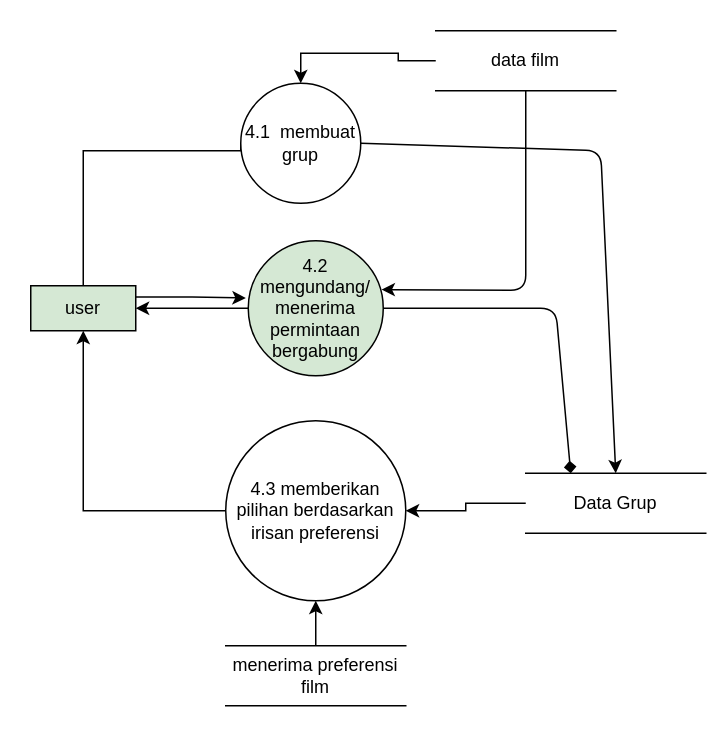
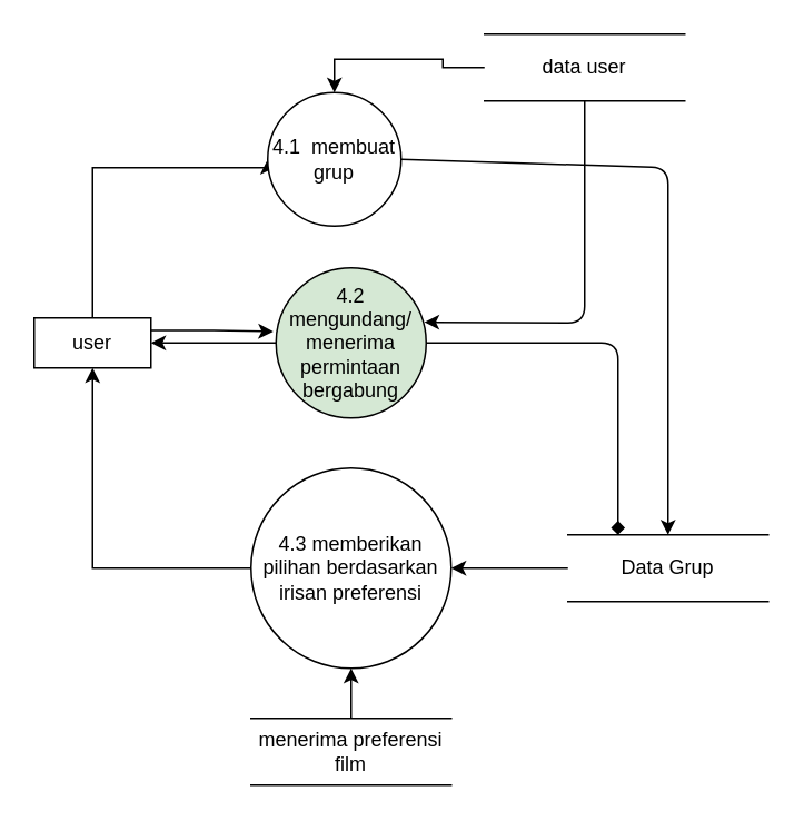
  <mxCell id="0" />
  <mxCell id="1" parent="0" />
- <mxCell id="2" style="edgeStyle=orthogonalEdgeStyle;rounded=0;orthogonalLoop=1;jettySize=auto;html=1;entryX=0;entryY=0.5;entryDx=0;entryDy=0;endArrow=none;" parent="1" source="4" target="5" edge="1"><mxGeometry relative="1" as="geometry"><Array as="points"><mxPoint x="55" y="100" /></Array></mxGeometry></mxCell>
+ <mxCell id="2" style="edgeStyle=orthogonalEdgeStyle;rounded=0;orthogonalLoop=1;jettySize=auto;html=1;entryX=0;entryY=0.5;entryDx=0;entryDy=0;" parent="1" source="4" target="5" edge="1"><mxGeometry relative="1" as="geometry"><Array as="points"><mxPoint x="55" y="100" /></Array></mxGeometry></mxCell>
  <mxCell id="3" style="edgeStyle=orthogonalEdgeStyle;rounded=0;orthogonalLoop=1;jettySize=auto;html=1;exitX=1;exitY=0.25;exitDx=0;exitDy=0;entryX=-0.018;entryY=0.424;entryDx=0;entryDy=0;entryPerimeter=0;" edge="1" parent="1" source="4" target="6"><mxGeometry relative="1" as="geometry" /></mxCell>
- <mxCell id="4" value="user" style="rounded=0;whiteSpace=wrap;html=1;fillColor=#d5e8d4;" parent="1" vertex="1"><mxGeometry x="20" y="190" width="70" height="30" as="geometry" /></mxCell>
+ <mxCell id="4" value="user" style="rounded=0;whiteSpace=wrap;html=1;" parent="1" vertex="1"><mxGeometry x="20" y="190" width="70" height="30" as="geometry" /></mxCell>
  <mxCell id="5" value="4.1&amp;nbsp; membuat grup" style="ellipse;whiteSpace=wrap;html=1;aspect=fixed;" parent="1" vertex="1"><mxGeometry x="160" y="55" width="80" height="80" as="geometry" /></mxCell>
  <mxCell id="6" value="4.2 mengundang/ menerima permintaan bergabung" style="ellipse;whiteSpace=wrap;html=1;aspect=fixed;fillColor=#d5e8d4;" parent="1" vertex="1"><mxGeometry x="165" y="160" width="90" height="90" as="geometry" /></mxCell>
  <mxCell id="7" style="edgeStyle=orthogonalEdgeStyle;rounded=0;orthogonalLoop=1;jettySize=auto;html=1;entryX=0.5;entryY=1;entryDx=0;entryDy=0;" parent="1" source="8" target="4" edge="1"><mxGeometry relative="1" as="geometry" /></mxCell>
  <mxCell id="8" value="4.3 memberikan pilihan berdasarkan irisan preferensi" style="ellipse;whiteSpace=wrap;html=1;aspect=fixed;" parent="1" vertex="1"><mxGeometry x="150" y="280" width="120" height="120" as="geometry" /></mxCell>
  <mxCell id="9" style="edgeStyle=orthogonalEdgeStyle;rounded=0;orthogonalLoop=1;jettySize=auto;html=1;" parent="1" source="10" target="8" edge="1"><mxGeometry relative="1" as="geometry" /></mxCell>
- <mxCell id="10" value="Data Grup" style="shape=partialRectangle;whiteSpace=wrap;html=1;left=0;right=0;fillColor=none;" parent="1" vertex="1"><mxGeometry x="350" y="315" width="120" height="40" as="geometry" /></mxCell>
+ <mxCell id="10" value="Data Grup" style="shape=partialRectangle;whiteSpace=wrap;html=1;left=0;right=0;fillColor=none;" parent="1" vertex="1"><mxGeometry x="340" y="320" width="120" height="40" as="geometry" /></mxCell>
  <mxCell id="11" style="edgeStyle=orthogonalEdgeStyle;rounded=0;orthogonalLoop=1;jettySize=auto;html=1;" parent="1" source="12" target="8" edge="1"><mxGeometry relative="1" as="geometry" /></mxCell>
  <mxCell id="12" value="menerima preferensi film" style="shape=partialRectangle;whiteSpace=wrap;html=1;left=0;right=0;fillColor=none;" parent="1" vertex="1"><mxGeometry x="150" y="430" width="120" height="40" as="geometry" /></mxCell>
  <mxCell id="13" style="edgeStyle=orthogonalEdgeStyle;rounded=0;orthogonalLoop=1;jettySize=auto;html=1;entryX=0.5;entryY=0;entryDx=0;entryDy=0;" parent="1" source="14" target="5" edge="1"><mxGeometry relative="1" as="geometry" /></mxCell>
- <mxCell id="14" value="data film" style="shape=partialRectangle;whiteSpace=wrap;html=1;left=0;right=0;fillColor=none;" parent="1" vertex="1"><mxGeometry x="290" y="20" width="120" height="40" as="geometry" /></mxCell>
+ <mxCell id="14" value="data user" style="shape=partialRectangle;whiteSpace=wrap;html=1;left=0;right=0;fillColor=none;" parent="1" vertex="1"><mxGeometry x="290" y="20" width="120" height="40" as="geometry" /></mxCell>
  <mxCell id="15" value="" style="endArrow=classic;html=1;exitX=1;exitY=0.5;exitDx=0;exitDy=0;entryX=0.5;entryY=0;entryDx=0;entryDy=0;" parent="1" source="5" edge="1" target="10"><mxGeometry width="50" height="50" relative="1" as="geometry"><mxPoint x="580" y="480" as="sourcePoint" /><mxPoint x="470" y="370" as="targetPoint" /><Array as="points"><mxPoint x="400" y="100" /></Array></mxGeometry></mxCell>
  <mxCell id="16" value="" style="endArrow=diamond;html=1;exitX=1;exitY=0.5;exitDx=0;exitDy=0;entryX=0.25;entryY=0;entryDx=0;entryDy=0;" parent="1" source="6" target="10" edge="1"><mxGeometry width="50" height="50" relative="1" as="geometry"><mxPoint x="580" y="480" as="sourcePoint" /><mxPoint x="630" y="430" as="targetPoint" /><Array as="points"><mxPoint x="370" y="205" /></Array></mxGeometry></mxCell>
  <mxCell id="17" value="" style="endArrow=classic;html=1;entryX=1;entryY=0.5;entryDx=0;entryDy=0;exitX=0;exitY=0.5;exitDx=0;exitDy=0;" edge="1" parent="1" source="6" target="4"><mxGeometry width="50" height="50" relative="1" as="geometry"><mxPoint x="260" y="320" as="sourcePoint" /><mxPoint x="310" y="270" as="targetPoint" /></mxGeometry></mxCell>
  <mxCell id="18" value="" style="endArrow=classic;html=1;exitX=0.5;exitY=1;exitDx=0;exitDy=0;entryX=0.987;entryY=0.362;entryDx=0;entryDy=0;entryPerimeter=0;" edge="1" parent="1" source="14" target="6"><mxGeometry width="50" height="50" relative="1" as="geometry"><mxPoint x="259.04" y="134" as="sourcePoint" /><mxPoint x="410" y="380" as="targetPoint" /><Array as="points"><mxPoint x="350" y="193" /></Array></mxGeometry></mxCell>
